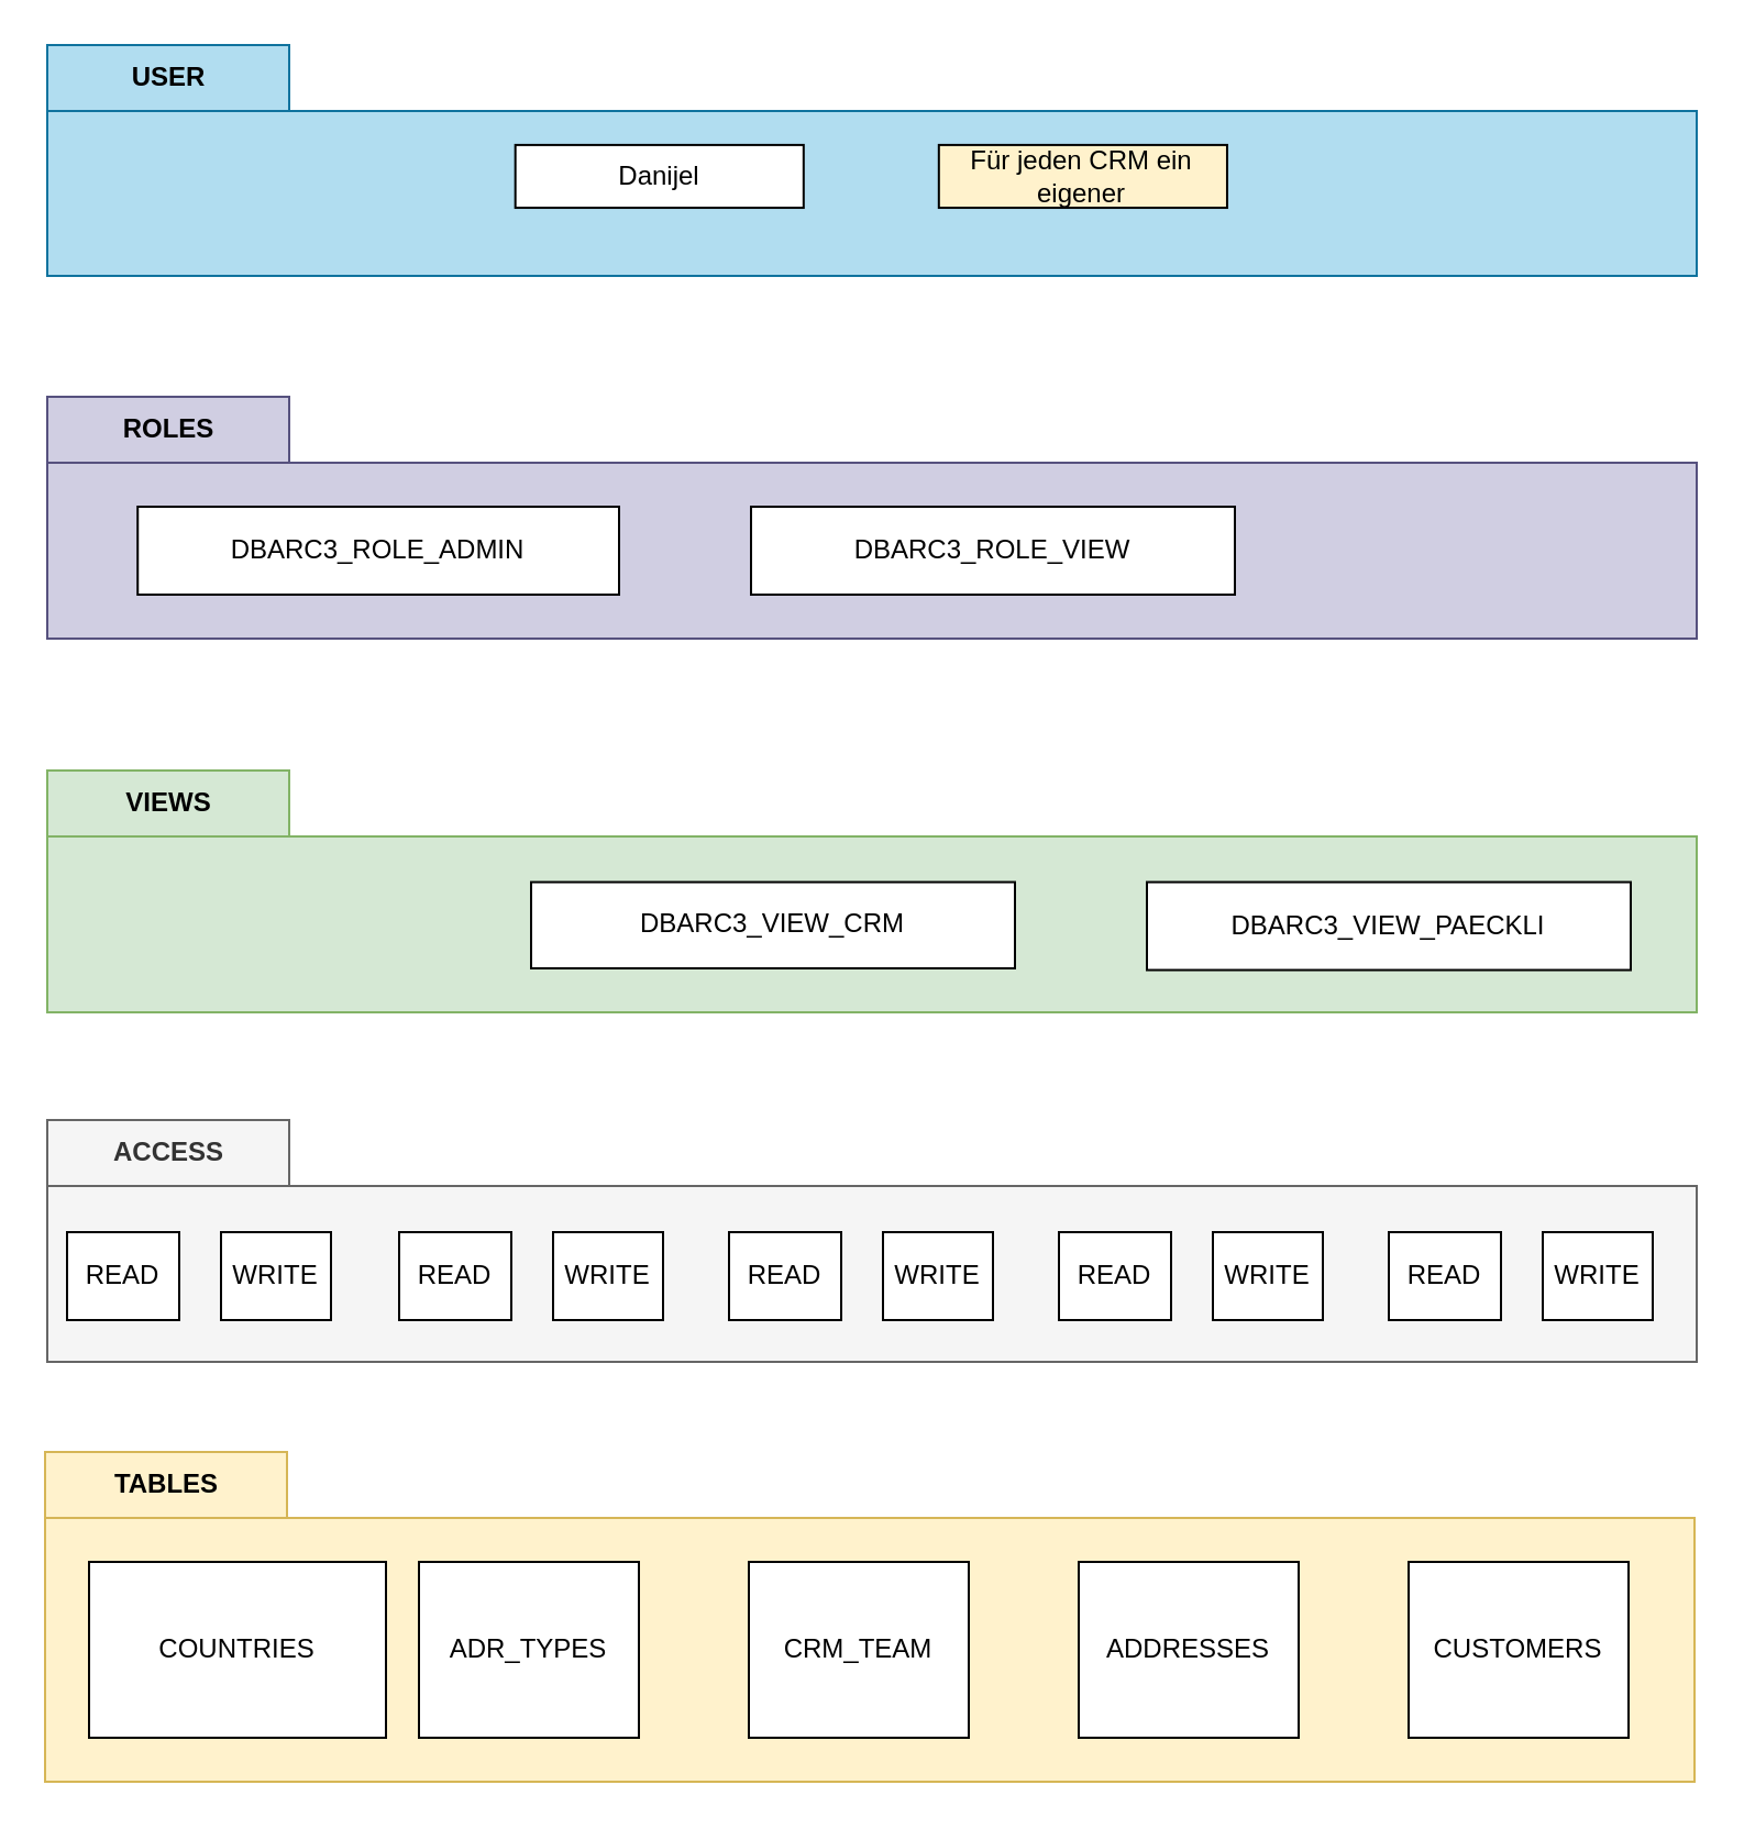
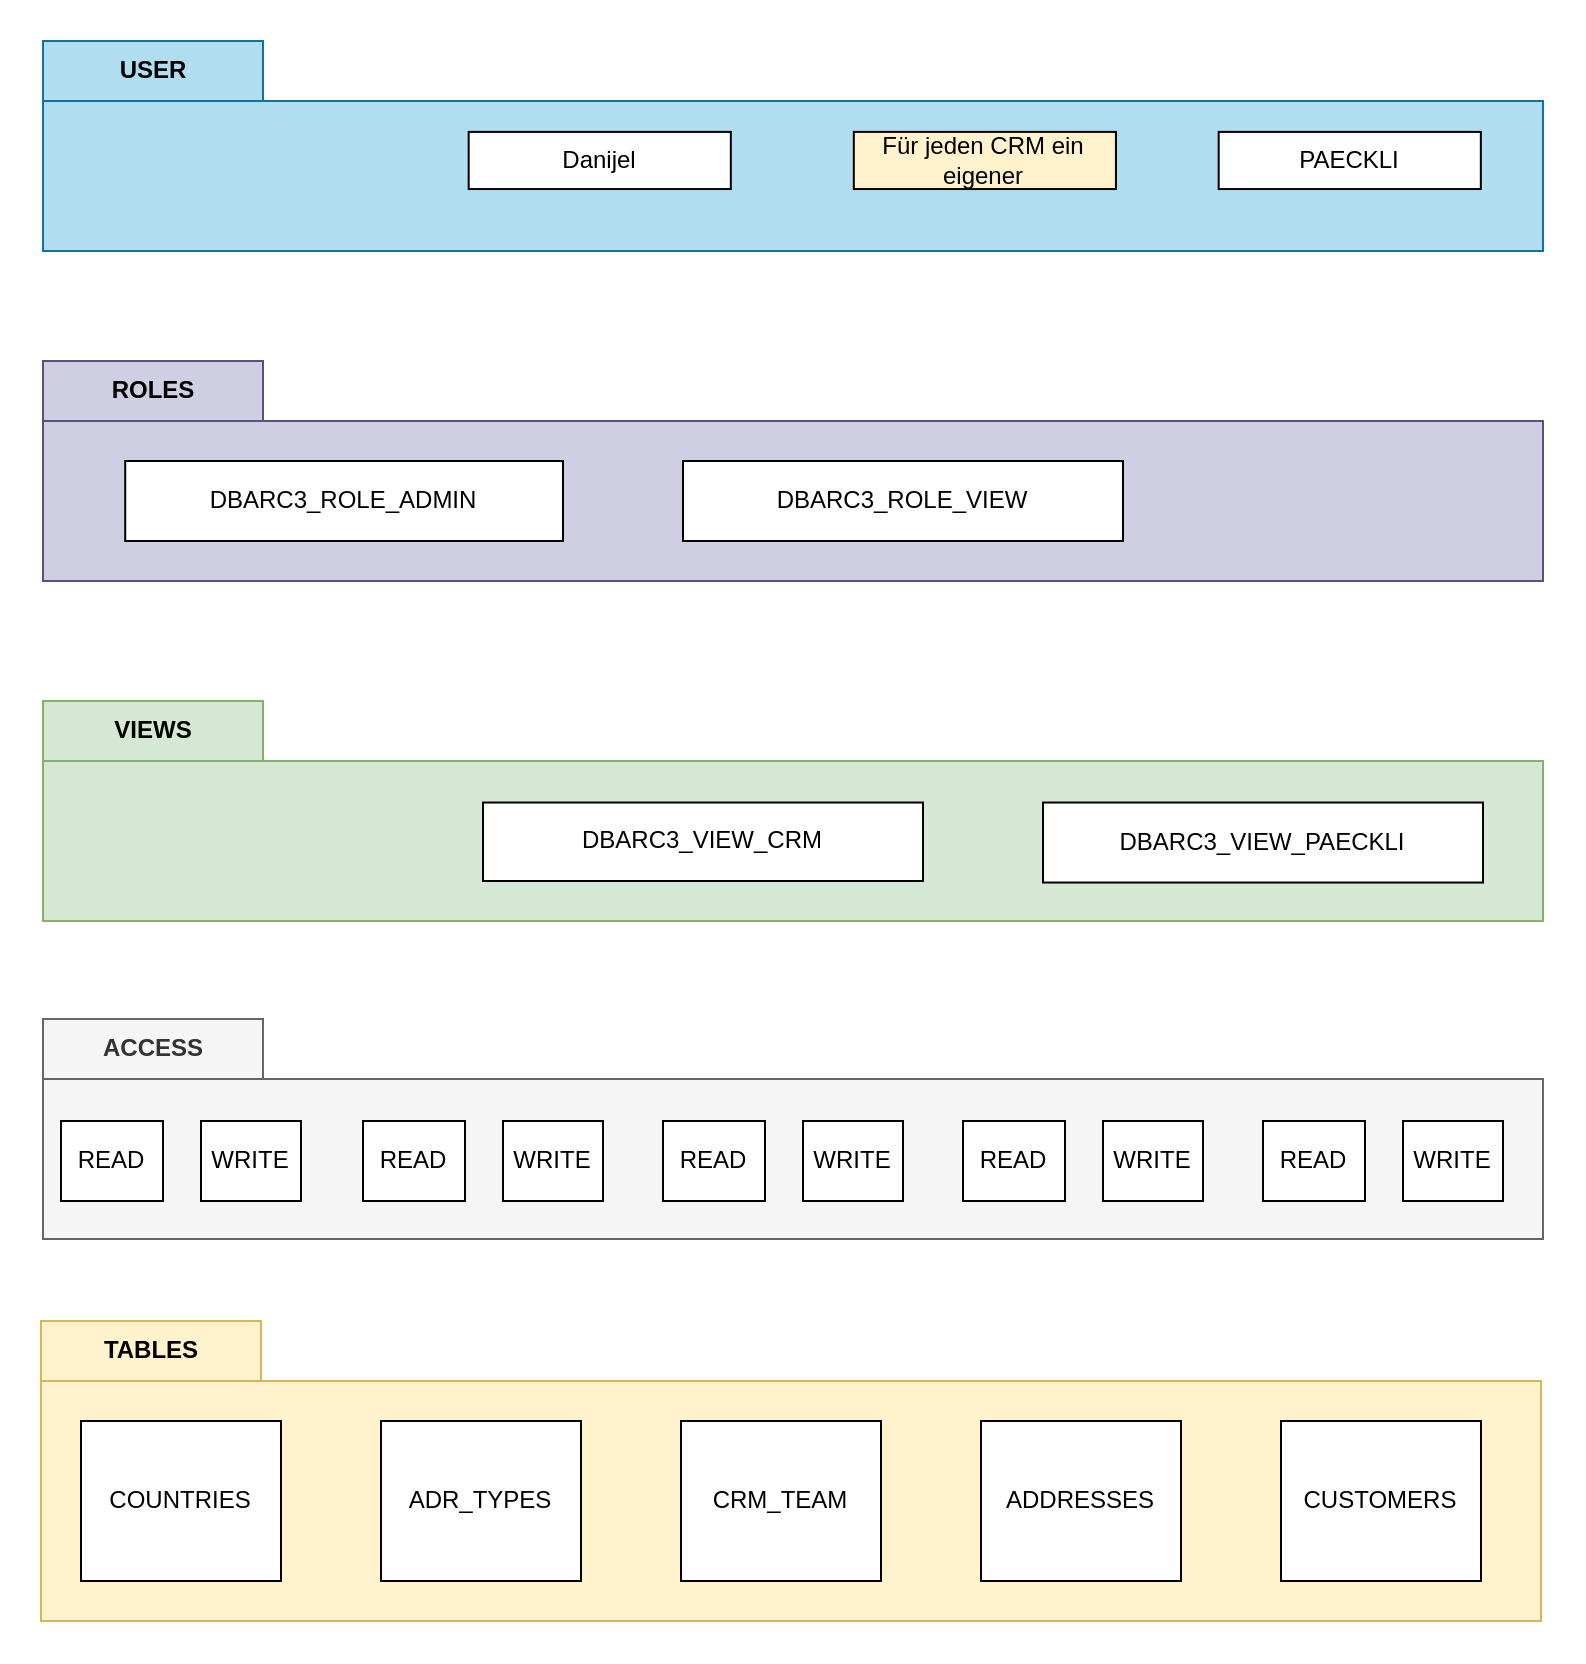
  <mxCell id="0" />
  <mxCell id="1" parent="0" />
  <mxCell id="2" value="USER" style="shape=folder;fontStyle=1;tabWidth=110;tabHeight=30;tabPosition=left;html=1;boundedLbl=1;labelInHeader=1;container=1;collapsible=0;fillColor=#b1ddf0;strokeColor=#10739e;" parent="1" vertex="1"><mxGeometry x="21" y="20" width="750" height="105" as="geometry" /></mxCell>
  <mxCell id="3" value="" style="html=1;strokeColor=none;resizeWidth=1;resizeHeight=1;fillColor=none;part=1;connectable=0;allowArrows=0;deletable=0;" parent="2" vertex="1"><mxGeometry width="711.538" height="70" relative="1" as="geometry"><mxPoint y="30" as="offset" /></mxGeometry></mxCell>
  <mxCell id="4" value="Danijel" style="rounded=0;whiteSpace=wrap;html=1;" parent="2" vertex="1"><mxGeometry x="212.838" y="45.451" width="131.073" height="28.571" as="geometry" /></mxCell>
  <mxCell id="5" value="Für jeden CRM ein eigener" style="rounded=0;whiteSpace=wrap;html=1;fillColor=#fff2cc;" parent="2" vertex="1"><mxGeometry x="405.409" y="45.451" width="131.073" height="28.571" as="geometry" /></mxCell>
+ <mxCell id="6" value="PAECKLI" style="rounded=0;whiteSpace=wrap;html=1;" parent="2" vertex="1"><mxGeometry x="587.835" y="45.451" width="131.073" height="28.571" as="geometry" /></mxCell>
  <mxCell id="7" value="VIEWS" style="shape=folder;fontStyle=1;tabWidth=110;tabHeight=30;tabPosition=left;html=1;boundedLbl=1;labelInHeader=1;container=1;collapsible=0;fillColor=#d5e8d4;strokeColor=#82b366;" parent="1" vertex="1"><mxGeometry x="21" y="350" width="750" height="110" as="geometry" /></mxCell>
  <mxCell id="8" value="" style="html=1;strokeColor=none;resizeWidth=1;resizeHeight=1;fillColor=none;part=1;connectable=0;allowArrows=0;deletable=0;" parent="7" vertex="1"><mxGeometry width="750.0" height="77" relative="1" as="geometry"><mxPoint y="30" as="offset" /></mxGeometry></mxCell>
  <mxCell id="9" value="DBARC3_VIEW_PAECKLI" style="rounded=0;whiteSpace=wrap;html=1;" parent="7" vertex="1"><mxGeometry x="500" y="50.77" width="220" height="40" as="geometry" /></mxCell>
  <mxCell id="10" value="DBARC3_VIEW_CRM" style="rounded=0;whiteSpace=wrap;html=1;" parent="7" vertex="1"><mxGeometry x="220" y="50.77" width="220" height="39.23" as="geometry" /></mxCell>
  <mxCell id="11" value="ROLES" style="shape=folder;fontStyle=1;tabWidth=110;tabHeight=30;tabPosition=left;html=1;boundedLbl=1;labelInHeader=1;container=1;collapsible=0;fillColor=#d0cee2;strokeColor=#56517e;" parent="1" vertex="1"><mxGeometry x="21" y="180" width="750" height="110" as="geometry" /></mxCell>
  <mxCell id="12" value="" style="html=1;strokeColor=none;resizeWidth=1;resizeHeight=1;fillColor=none;part=1;connectable=0;allowArrows=0;deletable=0;" parent="11" vertex="1"><mxGeometry width="740" height="70" relative="1" as="geometry"><mxPoint y="30" as="offset" /></mxGeometry></mxCell>
  <mxCell id="13" value="DBARC3_ROLE_VIEW" style="rounded=0;whiteSpace=wrap;html=1;" parent="11" vertex="1"><mxGeometry x="320" y="50" width="220" height="40" as="geometry" /></mxCell>
  <mxCell id="14" value="DBARC3_ROLE_ADMIN" style="rounded=0;whiteSpace=wrap;html=1;" parent="11" vertex="1"><mxGeometry x="41.11" y="50" width="218.89" height="40" as="geometry" /></mxCell>
  <mxCell id="15" value="" style="group" parent="1" vertex="1" connectable="0"><mxGeometry x="20" y="660" width="750" height="150" as="geometry" /></mxCell>
  <mxCell id="16" value="TABLES" style="shape=folder;fontStyle=1;tabWidth=110;tabHeight=30;tabPosition=left;html=1;boundedLbl=1;labelInHeader=1;container=0;collapsible=0;fillColor=#fff2cc;strokeColor=#d6b656;" parent="15" vertex="1"><mxGeometry width="750" height="150" as="geometry" /></mxCell>
  <mxCell id="17" value="ADDRESSES" style="rounded=0;whiteSpace=wrap;html=1;container=0;" parent="15" vertex="1"><mxGeometry x="470" y="50" width="100" height="80" as="geometry" /></mxCell>
  <mxCell id="18" value="CUSTOMERS" style="rounded=0;whiteSpace=wrap;html=1;container=0;" parent="15" vertex="1"><mxGeometry x="620" y="50" width="100" height="80" as="geometry" /></mxCell>
  <mxCell id="19" value="ADR_TYPES" style="rounded=0;whiteSpace=wrap;html=1;container=0;" parent="15" vertex="1"><mxGeometry x="170" y="50" width="100" height="80" as="geometry" /></mxCell>
- <mxCell id="20" value="COUNTRIES" style="rounded=0;whiteSpace=wrap;html=1;container=0;" parent="15" vertex="1"><mxGeometry x="20" y="50" width="135" height="80" as="geometry" /></mxCell>
+ <mxCell id="20" value="COUNTRIES" style="rounded=0;whiteSpace=wrap;html=1;container=0;" parent="15" vertex="1"><mxGeometry x="20" y="50" width="100" height="80" as="geometry" /></mxCell>
  <mxCell id="21" value="CRM_TEAM" style="rounded=0;whiteSpace=wrap;html=1;container=0;" parent="15" vertex="1"><mxGeometry x="320" y="50" width="100" height="80" as="geometry" /></mxCell>
  <mxCell id="22" value="ACCESS" style="shape=folder;fontStyle=1;tabWidth=110;tabHeight=30;tabPosition=left;html=1;boundedLbl=1;labelInHeader=1;container=1;collapsible=0;fillColor=#f5f5f5;strokeColor=#666666;fontColor=#333333;" vertex="1" parent="1"><mxGeometry x="21" y="509" width="750" height="110" as="geometry" /></mxCell>
  <mxCell id="23" value="" style="html=1;strokeColor=none;resizeWidth=1;resizeHeight=1;fillColor=none;part=1;connectable=0;allowArrows=0;deletable=0;" vertex="1" parent="22"><mxGeometry width="750.0" height="77" relative="1" as="geometry"><mxPoint y="30" as="offset" /></mxGeometry></mxCell>
  <mxCell id="24" value="READ" style="rounded=0;whiteSpace=wrap;html=1;" vertex="1" parent="22"><mxGeometry x="9" y="51" width="51" height="40" as="geometry" /></mxCell>
  <mxCell id="25" value="WRITE" style="rounded=0;whiteSpace=wrap;html=1;" vertex="1" parent="22"><mxGeometry x="79" y="51" width="50" height="40" as="geometry" /></mxCell>
  <mxCell id="26" value="READ" style="rounded=0;whiteSpace=wrap;html=1;" vertex="1" parent="22"><mxGeometry x="160" y="51" width="51" height="40" as="geometry" /></mxCell>
  <mxCell id="27" value="WRITE" style="rounded=0;whiteSpace=wrap;html=1;" vertex="1" parent="22"><mxGeometry x="230" y="51" width="50" height="40" as="geometry" /></mxCell>
  <mxCell id="28" value="READ" style="rounded=0;whiteSpace=wrap;html=1;" vertex="1" parent="22"><mxGeometry x="310" y="51" width="51" height="40" as="geometry" /></mxCell>
  <mxCell id="29" value="WRITE" style="rounded=0;whiteSpace=wrap;html=1;" vertex="1" parent="22"><mxGeometry x="380" y="51" width="50" height="40" as="geometry" /></mxCell>
  <mxCell id="30" value="READ" style="rounded=0;whiteSpace=wrap;html=1;" vertex="1" parent="22"><mxGeometry x="460" y="51" width="51" height="40" as="geometry" /></mxCell>
  <mxCell id="31" value="WRITE" style="rounded=0;whiteSpace=wrap;html=1;" vertex="1" parent="22"><mxGeometry x="530" y="51" width="50" height="40" as="geometry" /></mxCell>
  <mxCell id="32" value="READ" style="rounded=0;whiteSpace=wrap;html=1;" vertex="1" parent="22"><mxGeometry x="610" y="51" width="51" height="40" as="geometry" /></mxCell>
  <mxCell id="33" value="WRITE" style="rounded=0;whiteSpace=wrap;html=1;" vertex="1" parent="22"><mxGeometry x="680" y="51" width="50" height="40" as="geometry" /></mxCell>
